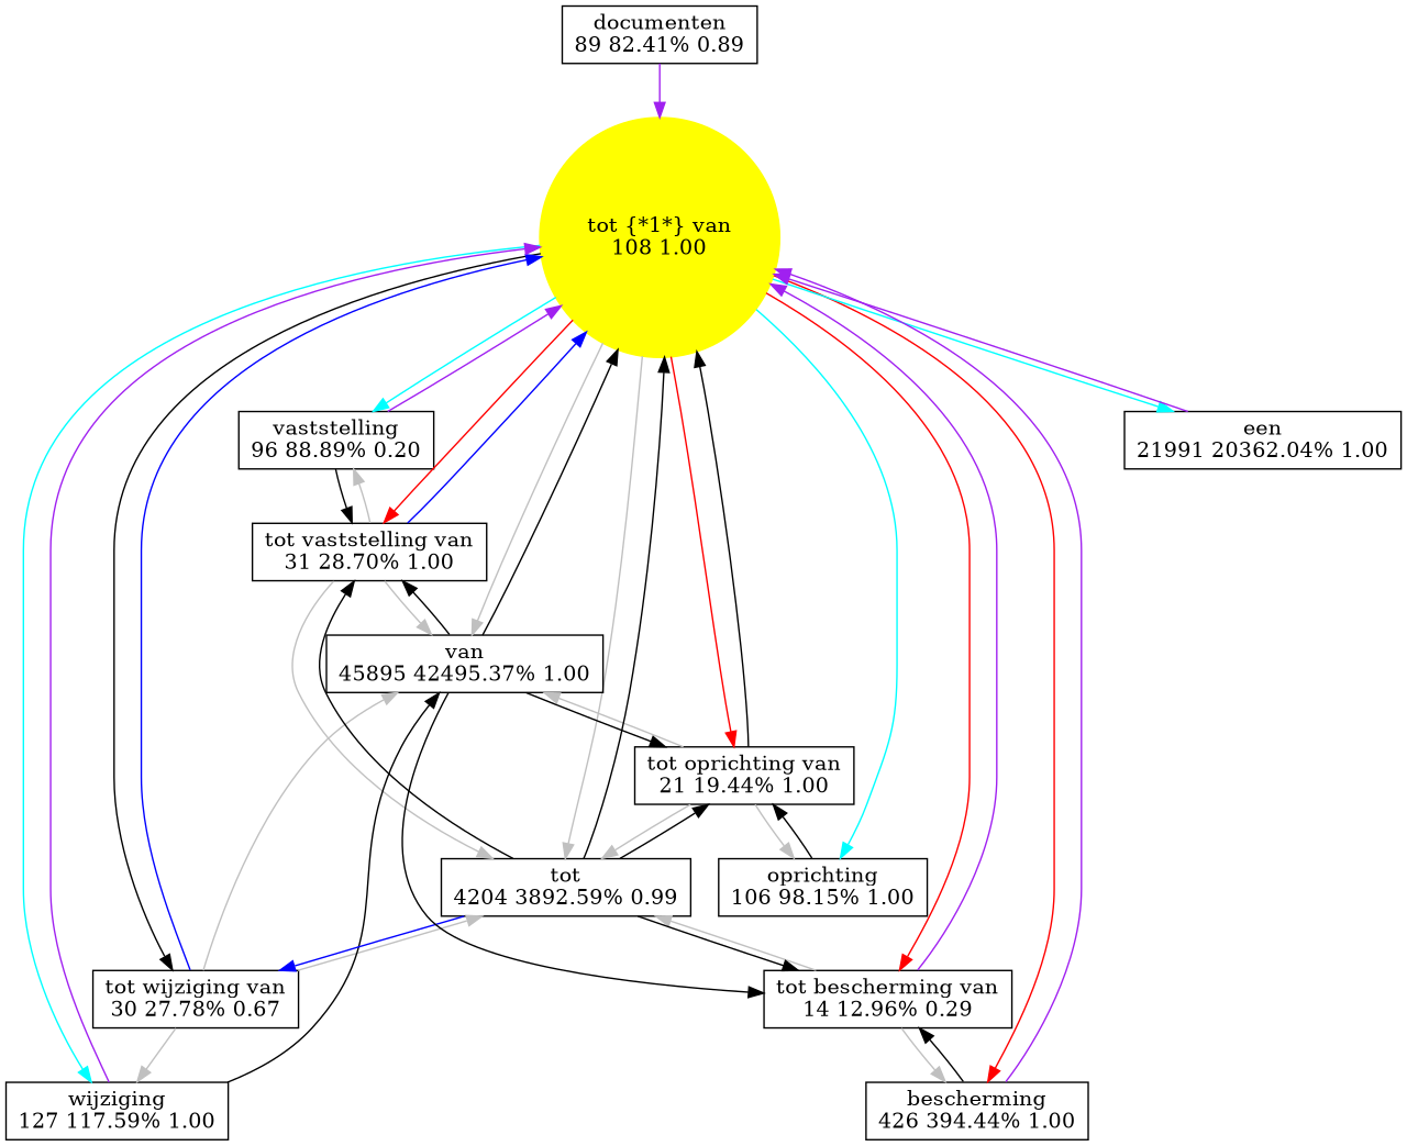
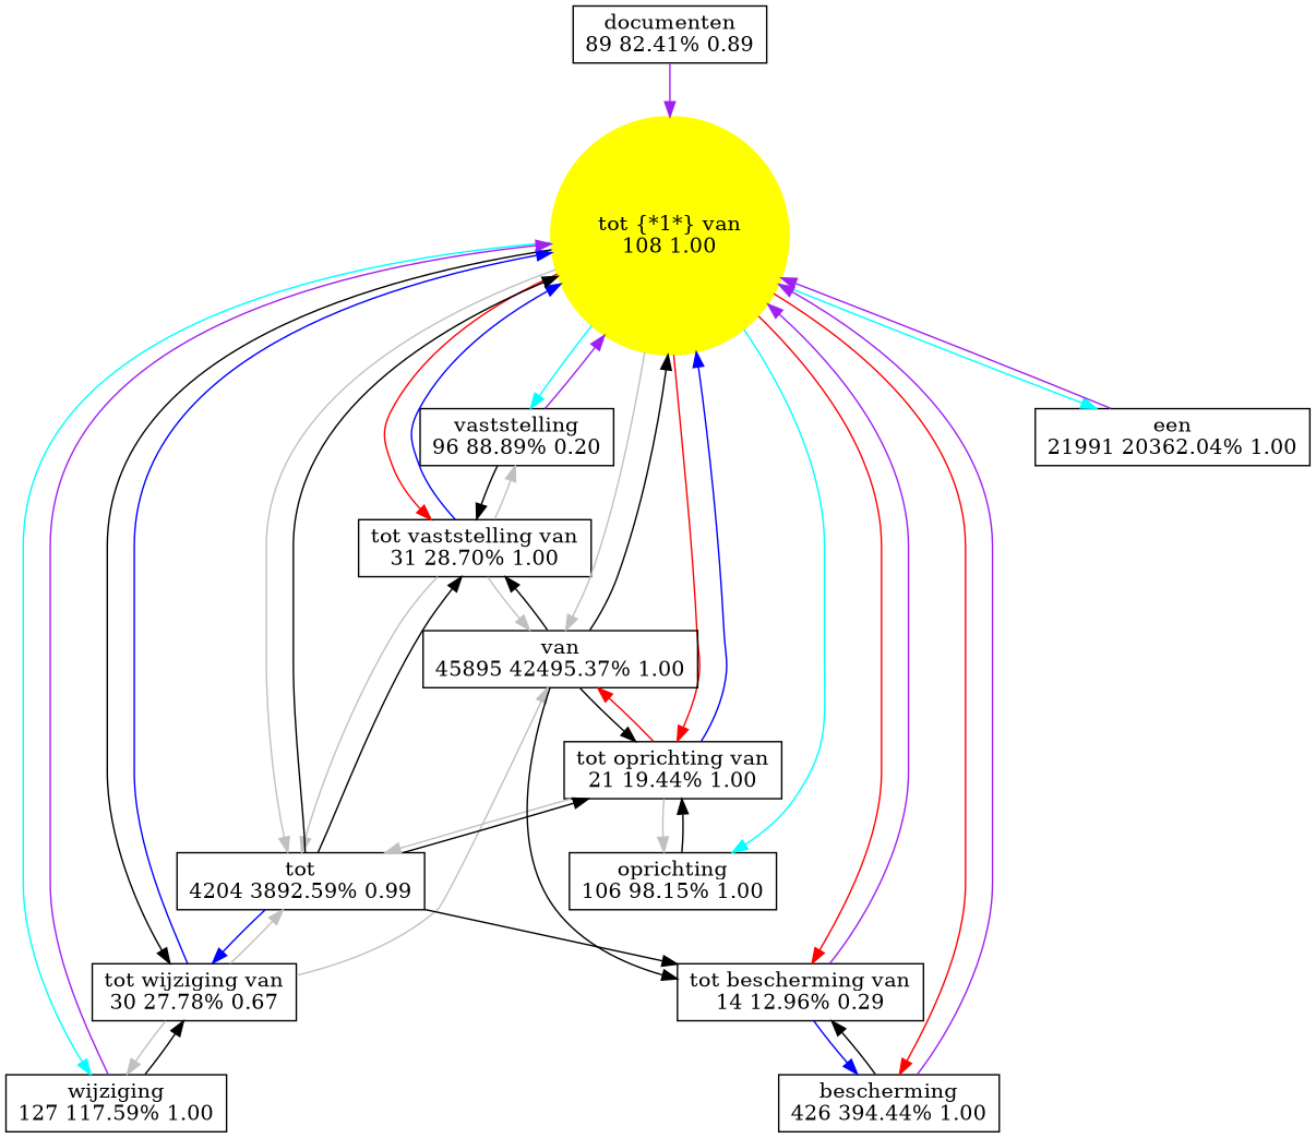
  digraph {
    node [shape=box]
    edge [color=black]
    n1 [color=yellow label="tot {*1*} van\n108 1.00" shape=circle style=filled]
    n2 [label="vaststelling\n96 88.89% 0.20"]
    n3 [label="tot vaststelling van\n31 28.70% 1.00"]
    n4 [label="tot wijziging van\n30 27.78% 0.67"]
    n5 [label="wijziging\n127 117.59% 1.00"]
    n6 [label="bescherming\n426 394.44% 1.00"]
    n7 [label="oprichting\n106 98.15% 1.00"]
    n8 [label="tot bescherming van\n14 12.96% 0.29"]
    n9 [label="tot oprichting van\n21 19.44% 1.00"]
    n10 [label="een\n21991 20362.04% 1.00"]
    n11 [label="tot\n4204 3892.59% 0.99"]
    n12 [label="van\n45895 42495.37% 1.00"]
    n13 [label="documenten\n89 82.41% 0.89"]
    n1 -> n2 [color=cyan]
    n1 -> n3 [color=red]
    n1 -> n4
    n1 -> n5 [color=cyan]
    n1 -> n6 [color=red]
    n1 -> n7 [color=cyan]
    n1 -> n8 [color=red]
    n1 -> n9 [color=red]
    n1 -> n10 [color=cyan]
    n1 -> n11 [color=grey]
    n1 -> n12 [color=grey]
    n2 -> n1 [color=purple]
    n2 -> n3
    n3 -> n1 [color=blue]
    n3 -> n2 [color=grey]
    n3 -> n11 [color=grey]
    n3 -> n12 [color=grey]
    n4 -> n1 [color=blue]
    n4 -> n5 [color=grey]
    n4 -> n11 [color=grey]
    n4 -> n12 [color=grey]
    n5 -> n1 [color=purple]
-   n5 -> n12
+   n5 -> n4
    n6 -> n1 [color=purple]
    n6 -> n8
    n7 -> n9
    n8 -> n1 [color=purple]
-   n8 -> n6 [color=grey]
-   n8 -> n11 [color=grey]
-   n9 -> n1
+   n8 -> n6 [color=blue]
+   n9 -> n1 [color=blue]
    n9 -> n7 [color=grey]
    n9 -> n11 [color=grey]
-   n9 -> n12 [color=grey]
+   n9 -> n12 [color=red]
    n10 -> n1 [color=purple]
    n11 -> n1
    n11 -> n3
    n11 -> n4 [color=blue]
    n11 -> n8
    n11 -> n9
    n12 -> n1
    n12 -> n3
    n12 -> n8
    n12 -> n9
    n13 -> n1 [color=purple]
  }
